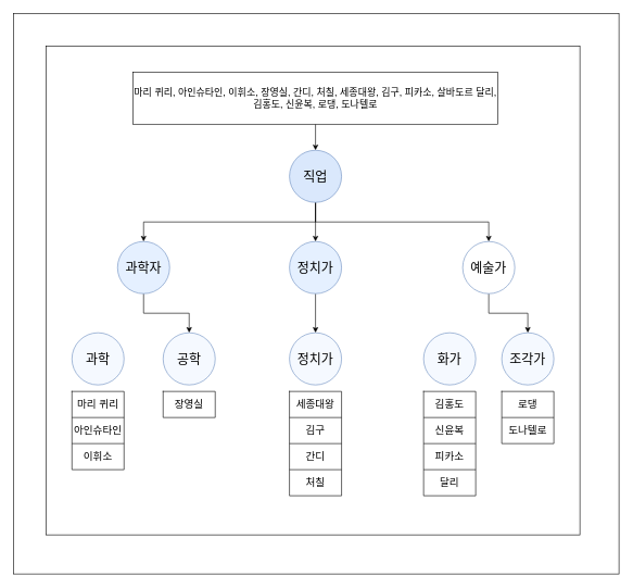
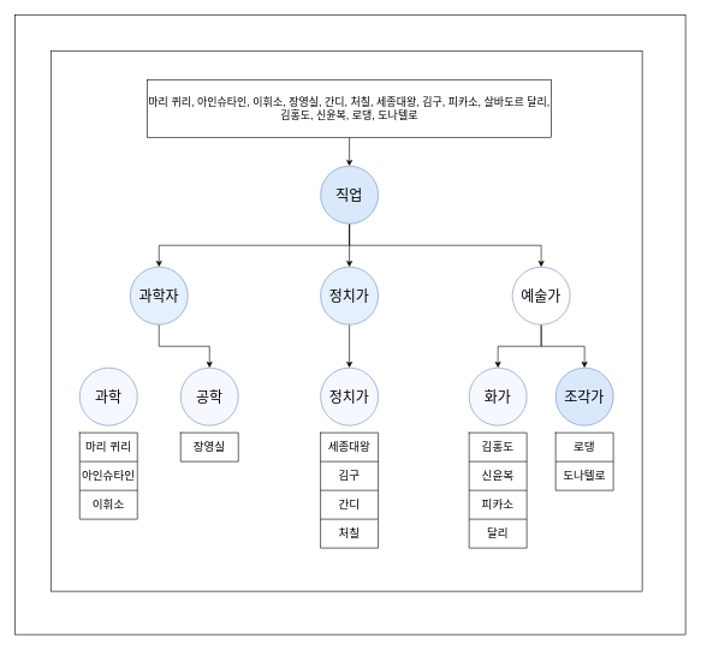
  <mxCell id="0" />
  <mxCell id="1" parent="0" />
  <mxCell id="2" value="" style="rounded=0;whiteSpace=wrap;html=1;" vertex="1" parent="1"><mxGeometry x="20" y="20" width="930" height="860" as="geometry" /></mxCell>
  <mxCell id="3" value="" style="rounded=0;whiteSpace=wrap;html=1;" vertex="1" parent="1"><mxGeometry y="70" width="820" height="750" as="geometry" x="70" /></mxCell>
  <mxCell id="4" style="edgeStyle=orthogonalEdgeStyle;rounded=0;orthogonalLoop=1;jettySize=auto;html=1;entryX=0.5;entryY=0;entryDx=0;entryDy=0;" edge="1" parent="1" source="5" target="9"><mxGeometry relative="1" as="geometry" /></mxCell>
  <mxCell id="5" value="&lt;font style=&quot;font-size: 15px;&quot;&gt;마리 퀴리, 아인슈타인, 이휘소, 장영실, 간디,&lt;/font&gt;&lt;span style=&quot;font-size: 15px; background-color: initial;&quot;&gt;&amp;nbsp;처칠, 세종대왕, 김구,&amp;nbsp;&lt;/span&gt;&lt;span style=&quot;font-size: 15px; background-color: initial;&quot;&gt;피카소, 살바도르 달리, 김홍도, 신윤복, 로댕, 도나텔로&lt;/span&gt;" style="rounded=0;whiteSpace=wrap;html=1;" vertex="1" parent="1"><mxGeometry x="204" y="110" width="560" height="80" as="geometry" /></mxCell>
  <mxCell id="6" style="edgeStyle=orthogonalEdgeStyle;rounded=0;orthogonalLoop=1;jettySize=auto;html=1;entryX=0.5;entryY=0;entryDx=0;entryDy=0;exitX=0.5;exitY=1;exitDx=0;exitDy=0;" edge="1" parent="1" source="9" target="11"><mxGeometry relative="1" as="geometry" /></mxCell>
  <mxCell id="7" style="edgeStyle=orthogonalEdgeStyle;rounded=0;orthogonalLoop=1;jettySize=auto;html=1;entryX=0.5;entryY=0;entryDx=0;entryDy=0;" edge="1" parent="1" source="9" target="13"><mxGeometry relative="1" as="geometry" /></mxCell>
  <mxCell id="8" style="edgeStyle=orthogonalEdgeStyle;rounded=0;orthogonalLoop=1;jettySize=auto;html=1;entryX=0.5;entryY=0;entryDx=0;entryDy=0;exitX=0.5;exitY=1;exitDx=0;exitDy=0;" edge="1" parent="1" source="9" target="16"><mxGeometry relative="1" as="geometry" /></mxCell>
  <mxCell id="9" value="&lt;font style=&quot;font-size: 20px;&quot;&gt;직업&lt;/font&gt;" style="ellipse;whiteSpace=wrap;html=1;aspect=fixed;fillColor=#dae8fc;strokeColor=#6c8ebf;" vertex="1" parent="1"><mxGeometry x="444" y="230" width="80" height="80" as="geometry" /></mxCell>
  <mxCell id="10" style="edgeStyle=orthogonalEdgeStyle;rounded=0;orthogonalLoop=1;jettySize=auto;html=1;entryX=0.5;entryY=0;entryDx=0;entryDy=0;" edge="1" parent="1" source="11" target="18"><mxGeometry relative="1" as="geometry" /></mxCell>
  <mxCell id="11" value="&lt;font style=&quot;font-size: 20px;&quot;&gt;과학자&lt;/font&gt;" style="ellipse;whiteSpace=wrap;html=1;aspect=fixed;fillColor=#e5f0ff;strokeColor=#6c8ebf;" vertex="1" parent="1"><mxGeometry x="180" y="370" width="80" height="80" as="geometry" /></mxCell>
  <mxCell id="12" style="edgeStyle=orthogonalEdgeStyle;rounded=0;orthogonalLoop=1;jettySize=auto;html=1;entryX=0.5;entryY=0;entryDx=0;entryDy=0;" edge="1" parent="1" source="13" target="31"><mxGeometry relative="1" as="geometry" /></mxCell>
  <mxCell id="13" value="&lt;font style=&quot;font-size: 20px;&quot;&gt;정치가&lt;/font&gt;" style="ellipse;whiteSpace=wrap;html=1;aspect=fixed;fillColor=#e5f0ff;strokeColor=#6c8ebf;" vertex="1" parent="1"><mxGeometry x="444" y="370" width="80" height="80" as="geometry" /></mxCell>
+ <mxCell id="14" style="edgeStyle=orthogonalEdgeStyle;rounded=0;orthogonalLoop=1;jettySize=auto;html=1;entryX=0.5;entryY=0;entryDx=0;entryDy=0;" edge="1" parent="1" source="16" target="19"><mxGeometry relative="1" as="geometry" /></mxCell>
  <mxCell id="15" style="edgeStyle=orthogonalEdgeStyle;rounded=0;orthogonalLoop=1;jettySize=auto;html=1;entryX=0.5;entryY=0;entryDx=0;entryDy=0;" edge="1" parent="1" source="16" target="20"><mxGeometry relative="1" as="geometry" /></mxCell>
  <mxCell id="16" value="&lt;font style=&quot;font-size: 20px;&quot;&gt;예술가&lt;/font&gt;" style="ellipse;whiteSpace=wrap;html=1;aspect=fixed;fillColor=#ffffff;strokeColor=#6c8ebf;" vertex="1" parent="1"><mxGeometry x="710" y="370" width="80" height="80" as="geometry" /></mxCell>
  <mxCell id="17" value="&lt;font style=&quot;font-size: 20px;&quot;&gt;과학&lt;/font&gt;" style="ellipse;whiteSpace=wrap;html=1;aspect=fixed;fillColor=#f5f9ff;strokeColor=#6c8ebf;" vertex="1" parent="1"><mxGeometry x="110" y="510" width="80" height="80" as="geometry" /></mxCell>
  <mxCell id="18" value="&lt;font style=&quot;font-size: 20px;&quot;&gt;공학&lt;/font&gt;" style="ellipse;whiteSpace=wrap;html=1;aspect=fixed;fillColor=#f5f9ff;strokeColor=#6c8ebf;" vertex="1" parent="1"><mxGeometry x="250" y="510" width="80" height="80" as="geometry" /></mxCell>
  <mxCell id="19" value="&lt;font style=&quot;font-size: 20px;&quot;&gt;화가&lt;/font&gt;" style="ellipse;whiteSpace=wrap;html=1;aspect=fixed;fillColor=#f5f9ff;strokeColor=#6c8ebf;" vertex="1" parent="1"><mxGeometry x="650" y="510" width="80" height="80" as="geometry" /></mxCell>
- <mxCell id="20" value="&lt;font style=&quot;font-size: 20px;&quot;&gt;조각가&lt;/font&gt;" style="ellipse;whiteSpace=wrap;html=1;aspect=fixed;fillColor=#f5f9ff;strokeColor=#6c8ebf;" vertex="1" parent="1"><mxGeometry x="770" y="510" width="80" height="80" as="geometry" /></mxCell>
+ <mxCell id="20" value="&lt;font style=&quot;font-size: 20px;&quot;&gt;조각가&lt;/font&gt;" style="ellipse;whiteSpace=wrap;html=1;aspect=fixed;fillColor=#dae8fc;strokeColor=#6c8ebf;" vertex="1" parent="1"><mxGeometry x="770" y="510" width="80" height="80" as="geometry" /></mxCell>
  <mxCell id="21" value="" style="shape=table;startSize=0;container=1;collapsible=0;childLayout=tableLayout;fontSize=16;" vertex="1" parent="1"><mxGeometry x="110" y="600" width="80" height="120" as="geometry" /></mxCell>
  <mxCell id="22" value="" style="shape=tableRow;horizontal=0;startSize=0;swimlaneHead=0;swimlaneBody=0;strokeColor=inherit;top=0;left=0;bottom=0;right=0;collapsible=0;dropTarget=0;fillColor=none;points=[[0,0.5],[1,0.5]];portConstraint=eastwest;fontSize=16;" vertex="1" parent="21"><mxGeometry width="80" height="40" as="geometry" /></mxCell>
  <mxCell id="23" value="마리 퀴리" style="shape=partialRectangle;html=1;whiteSpace=wrap;connectable=0;strokeColor=inherit;overflow=hidden;fillColor=none;top=0;left=0;bottom=0;right=0;pointerEvents=1;fontSize=16;" vertex="1" parent="22"><mxGeometry width="80" height="40" as="geometry"><mxRectangle width="80" height="40" as="alternateBounds" /></mxGeometry></mxCell>
  <mxCell id="24" value="" style="shape=tableRow;horizontal=0;startSize=0;swimlaneHead=0;swimlaneBody=0;strokeColor=inherit;top=0;left=0;bottom=0;right=0;collapsible=0;dropTarget=0;fillColor=none;points=[[0,0.5],[1,0.5]];portConstraint=eastwest;fontSize=16;" vertex="1" parent="21"><mxGeometry y="40" width="80" height="40" as="geometry" /></mxCell>
  <mxCell id="25" value="아인슈타인" style="shape=partialRectangle;html=1;whiteSpace=wrap;connectable=0;strokeColor=inherit;overflow=hidden;fillColor=none;top=0;left=0;bottom=0;right=0;pointerEvents=1;fontSize=16;" vertex="1" parent="24"><mxGeometry width="80" height="40" as="geometry"><mxRectangle width="80" height="40" as="alternateBounds" /></mxGeometry></mxCell>
  <mxCell id="26" style="shape=tableRow;horizontal=0;startSize=0;swimlaneHead=0;swimlaneBody=0;strokeColor=inherit;top=0;left=0;bottom=0;right=0;collapsible=0;dropTarget=0;fillColor=none;points=[[0,0.5],[1,0.5]];portConstraint=eastwest;fontSize=16;" vertex="1" parent="21"><mxGeometry y="80" width="80" height="40" as="geometry" /></mxCell>
  <mxCell id="27" value="이휘소" style="shape=partialRectangle;html=1;whiteSpace=wrap;connectable=0;strokeColor=inherit;overflow=hidden;fillColor=none;top=0;left=0;bottom=0;right=0;pointerEvents=1;fontSize=16;" vertex="1" parent="26"><mxGeometry width="80" height="40" as="geometry"><mxRectangle width="80" height="40" as="alternateBounds" /></mxGeometry></mxCell>
  <mxCell id="28" value="" style="shape=table;startSize=0;container=1;collapsible=0;childLayout=tableLayout;fontSize=16;" vertex="1" parent="1"><mxGeometry x="250" y="600" width="80" height="40" as="geometry" /></mxCell>
  <mxCell id="29" value="" style="shape=tableRow;horizontal=0;startSize=0;swimlaneHead=0;swimlaneBody=0;strokeColor=inherit;top=0;left=0;bottom=0;right=0;collapsible=0;dropTarget=0;fillColor=none;points=[[0,0.5],[1,0.5]];portConstraint=eastwest;fontSize=16;" vertex="1" parent="28"><mxGeometry width="80" height="40" as="geometry" /></mxCell>
  <mxCell id="30" value="장영실" style="shape=partialRectangle;html=1;whiteSpace=wrap;connectable=0;strokeColor=inherit;overflow=hidden;fillColor=none;top=0;left=0;bottom=0;right=0;pointerEvents=1;fontSize=16;" vertex="1" parent="29"><mxGeometry width="80" height="40" as="geometry"><mxRectangle width="80" height="40" as="alternateBounds" /></mxGeometry></mxCell>
  <mxCell id="31" value="&lt;font style=&quot;font-size: 20px;&quot;&gt;정치가&lt;/font&gt;" style="ellipse;whiteSpace=wrap;html=1;aspect=fixed;fillColor=#f5f9ff;strokeColor=#6c8ebf;" vertex="1" parent="1"><mxGeometry x="444" y="510" width="80" height="80" as="geometry" /></mxCell>
  <mxCell id="32" value="" style="shape=table;startSize=0;container=1;collapsible=0;childLayout=tableLayout;fontSize=16;" vertex="1" parent="1"><mxGeometry x="444" y="600" width="80" height="160" as="geometry" /></mxCell>
  <mxCell id="33" value="" style="shape=tableRow;horizontal=0;startSize=0;swimlaneHead=0;swimlaneBody=0;strokeColor=inherit;top=0;left=0;bottom=0;right=0;collapsible=0;dropTarget=0;fillColor=none;points=[[0,0.5],[1,0.5]];portConstraint=eastwest;fontSize=16;" vertex="1" parent="32"><mxGeometry width="80" height="40" as="geometry" /></mxCell>
  <mxCell id="34" value="세종대왕" style="shape=partialRectangle;html=1;whiteSpace=wrap;connectable=0;strokeColor=inherit;overflow=hidden;fillColor=none;top=0;left=0;bottom=0;right=0;pointerEvents=1;fontSize=16;" vertex="1" parent="33"><mxGeometry width="80" height="40" as="geometry"><mxRectangle width="80" height="40" as="alternateBounds" /></mxGeometry></mxCell>
  <mxCell id="35" value="" style="shape=tableRow;horizontal=0;startSize=0;swimlaneHead=0;swimlaneBody=0;strokeColor=inherit;top=0;left=0;bottom=0;right=0;collapsible=0;dropTarget=0;fillColor=none;points=[[0,0.5],[1,0.5]];portConstraint=eastwest;fontSize=16;" vertex="1" parent="32"><mxGeometry y="40" width="80" height="40" as="geometry" /></mxCell>
  <mxCell id="36" value="김구" style="shape=partialRectangle;html=1;whiteSpace=wrap;connectable=0;strokeColor=inherit;overflow=hidden;fillColor=none;top=0;left=0;bottom=0;right=0;pointerEvents=1;fontSize=16;" vertex="1" parent="35"><mxGeometry width="80" height="40" as="geometry"><mxRectangle width="80" height="40" as="alternateBounds" /></mxGeometry></mxCell>
  <mxCell id="37" style="shape=tableRow;horizontal=0;startSize=0;swimlaneHead=0;swimlaneBody=0;strokeColor=inherit;top=0;left=0;bottom=0;right=0;collapsible=0;dropTarget=0;fillColor=none;points=[[0,0.5],[1,0.5]];portConstraint=eastwest;fontSize=16;" vertex="1" parent="32"><mxGeometry y="80" width="80" height="40" as="geometry" /></mxCell>
  <mxCell id="38" value="간디" style="shape=partialRectangle;html=1;whiteSpace=wrap;connectable=0;strokeColor=inherit;overflow=hidden;fillColor=none;top=0;left=0;bottom=0;right=0;pointerEvents=1;fontSize=16;" vertex="1" parent="37"><mxGeometry width="80" height="40" as="geometry"><mxRectangle width="80" height="40" as="alternateBounds" /></mxGeometry></mxCell>
  <mxCell id="39" style="shape=tableRow;horizontal=0;startSize=0;swimlaneHead=0;swimlaneBody=0;strokeColor=inherit;top=0;left=0;bottom=0;right=0;collapsible=0;dropTarget=0;fillColor=none;points=[[0,0.5],[1,0.5]];portConstraint=eastwest;fontSize=16;" vertex="1" parent="32"><mxGeometry y="120" width="80" height="40" as="geometry" /></mxCell>
  <mxCell id="40" value="처칠" style="shape=partialRectangle;html=1;whiteSpace=wrap;connectable=0;strokeColor=inherit;overflow=hidden;fillColor=none;top=0;left=0;bottom=0;right=0;pointerEvents=1;fontSize=16;" vertex="1" parent="39"><mxGeometry width="80" height="40" as="geometry"><mxRectangle width="80" height="40" as="alternateBounds" /></mxGeometry></mxCell>
  <mxCell id="41" value="" style="shape=table;startSize=0;container=1;collapsible=0;childLayout=tableLayout;fontSize=16;" vertex="1" parent="1"><mxGeometry x="650" y="600" width="80" height="160" as="geometry" /></mxCell>
  <mxCell id="42" value="" style="shape=tableRow;horizontal=0;startSize=0;swimlaneHead=0;swimlaneBody=0;strokeColor=inherit;top=0;left=0;bottom=0;right=0;collapsible=0;dropTarget=0;fillColor=none;points=[[0,0.5],[1,0.5]];portConstraint=eastwest;fontSize=16;" vertex="1" parent="41"><mxGeometry width="80" height="40" as="geometry" /></mxCell>
  <mxCell id="43" value="김홍도" style="shape=partialRectangle;html=1;whiteSpace=wrap;connectable=0;strokeColor=inherit;overflow=hidden;fillColor=none;top=0;left=0;bottom=0;right=0;pointerEvents=1;fontSize=16;" vertex="1" parent="42"><mxGeometry width="80" height="40" as="geometry"><mxRectangle width="80" height="40" as="alternateBounds" /></mxGeometry></mxCell>
  <mxCell id="44" value="" style="shape=tableRow;horizontal=0;startSize=0;swimlaneHead=0;swimlaneBody=0;strokeColor=inherit;top=0;left=0;bottom=0;right=0;collapsible=0;dropTarget=0;fillColor=none;points=[[0,0.5],[1,0.5]];portConstraint=eastwest;fontSize=16;" vertex="1" parent="41"><mxGeometry y="40" width="80" height="40" as="geometry" /></mxCell>
  <mxCell id="45" value="신윤복" style="shape=partialRectangle;html=1;whiteSpace=wrap;connectable=0;strokeColor=inherit;overflow=hidden;fillColor=none;top=0;left=0;bottom=0;right=0;pointerEvents=1;fontSize=16;" vertex="1" parent="44"><mxGeometry width="80" height="40" as="geometry"><mxRectangle width="80" height="40" as="alternateBounds" /></mxGeometry></mxCell>
  <mxCell id="46" style="shape=tableRow;horizontal=0;startSize=0;swimlaneHead=0;swimlaneBody=0;strokeColor=inherit;top=0;left=0;bottom=0;right=0;collapsible=0;dropTarget=0;fillColor=none;points=[[0,0.5],[1,0.5]];portConstraint=eastwest;fontSize=16;" vertex="1" parent="41"><mxGeometry y="80" width="80" height="40" as="geometry" /></mxCell>
  <mxCell id="47" value="피카소" style="shape=partialRectangle;html=1;whiteSpace=wrap;connectable=0;strokeColor=inherit;overflow=hidden;fillColor=none;top=0;left=0;bottom=0;right=0;pointerEvents=1;fontSize=16;" vertex="1" parent="46"><mxGeometry width="80" height="40" as="geometry"><mxRectangle width="80" height="40" as="alternateBounds" /></mxGeometry></mxCell>
  <mxCell id="48" style="shape=tableRow;horizontal=0;startSize=0;swimlaneHead=0;swimlaneBody=0;strokeColor=inherit;top=0;left=0;bottom=0;right=0;collapsible=0;dropTarget=0;fillColor=none;points=[[0,0.5],[1,0.5]];portConstraint=eastwest;fontSize=16;" vertex="1" parent="41"><mxGeometry y="120" width="80" height="40" as="geometry" /></mxCell>
  <mxCell id="49" value="달리" style="shape=partialRectangle;html=1;whiteSpace=wrap;connectable=0;strokeColor=inherit;overflow=hidden;fillColor=none;top=0;left=0;bottom=0;right=0;pointerEvents=1;fontSize=16;" vertex="1" parent="48"><mxGeometry width="80" height="40" as="geometry"><mxRectangle width="80" height="40" as="alternateBounds" /></mxGeometry></mxCell>
  <mxCell id="50" value="" style="shape=table;startSize=0;container=1;collapsible=0;childLayout=tableLayout;fontSize=16;" vertex="1" parent="1"><mxGeometry x="770" y="600" width="80" height="80" as="geometry" /></mxCell>
  <mxCell id="51" value="" style="shape=tableRow;horizontal=0;startSize=0;swimlaneHead=0;swimlaneBody=0;strokeColor=inherit;top=0;left=0;bottom=0;right=0;collapsible=0;dropTarget=0;fillColor=none;points=[[0,0.5],[1,0.5]];portConstraint=eastwest;fontSize=16;" vertex="1" parent="50"><mxGeometry width="80" height="40" as="geometry" /></mxCell>
  <mxCell id="52" value="로댕" style="shape=partialRectangle;html=1;whiteSpace=wrap;connectable=0;strokeColor=inherit;overflow=hidden;fillColor=none;top=0;left=0;bottom=0;right=0;pointerEvents=1;fontSize=16;" vertex="1" parent="51"><mxGeometry width="80" height="40" as="geometry"><mxRectangle width="80" height="40" as="alternateBounds" /></mxGeometry></mxCell>
  <mxCell id="53" value="" style="shape=tableRow;horizontal=0;startSize=0;swimlaneHead=0;swimlaneBody=0;strokeColor=inherit;top=0;left=0;bottom=0;right=0;collapsible=0;dropTarget=0;fillColor=none;points=[[0,0.5],[1,0.5]];portConstraint=eastwest;fontSize=16;" vertex="1" parent="50"><mxGeometry y="40" width="80" height="40" as="geometry" /></mxCell>
  <mxCell id="54" value="도나텔로" style="shape=partialRectangle;html=1;whiteSpace=wrap;connectable=0;strokeColor=inherit;overflow=hidden;fillColor=none;top=0;left=0;bottom=0;right=0;pointerEvents=1;fontSize=16;" vertex="1" parent="53"><mxGeometry width="80" height="40" as="geometry"><mxRectangle width="80" height="40" as="alternateBounds" /></mxGeometry></mxCell>
